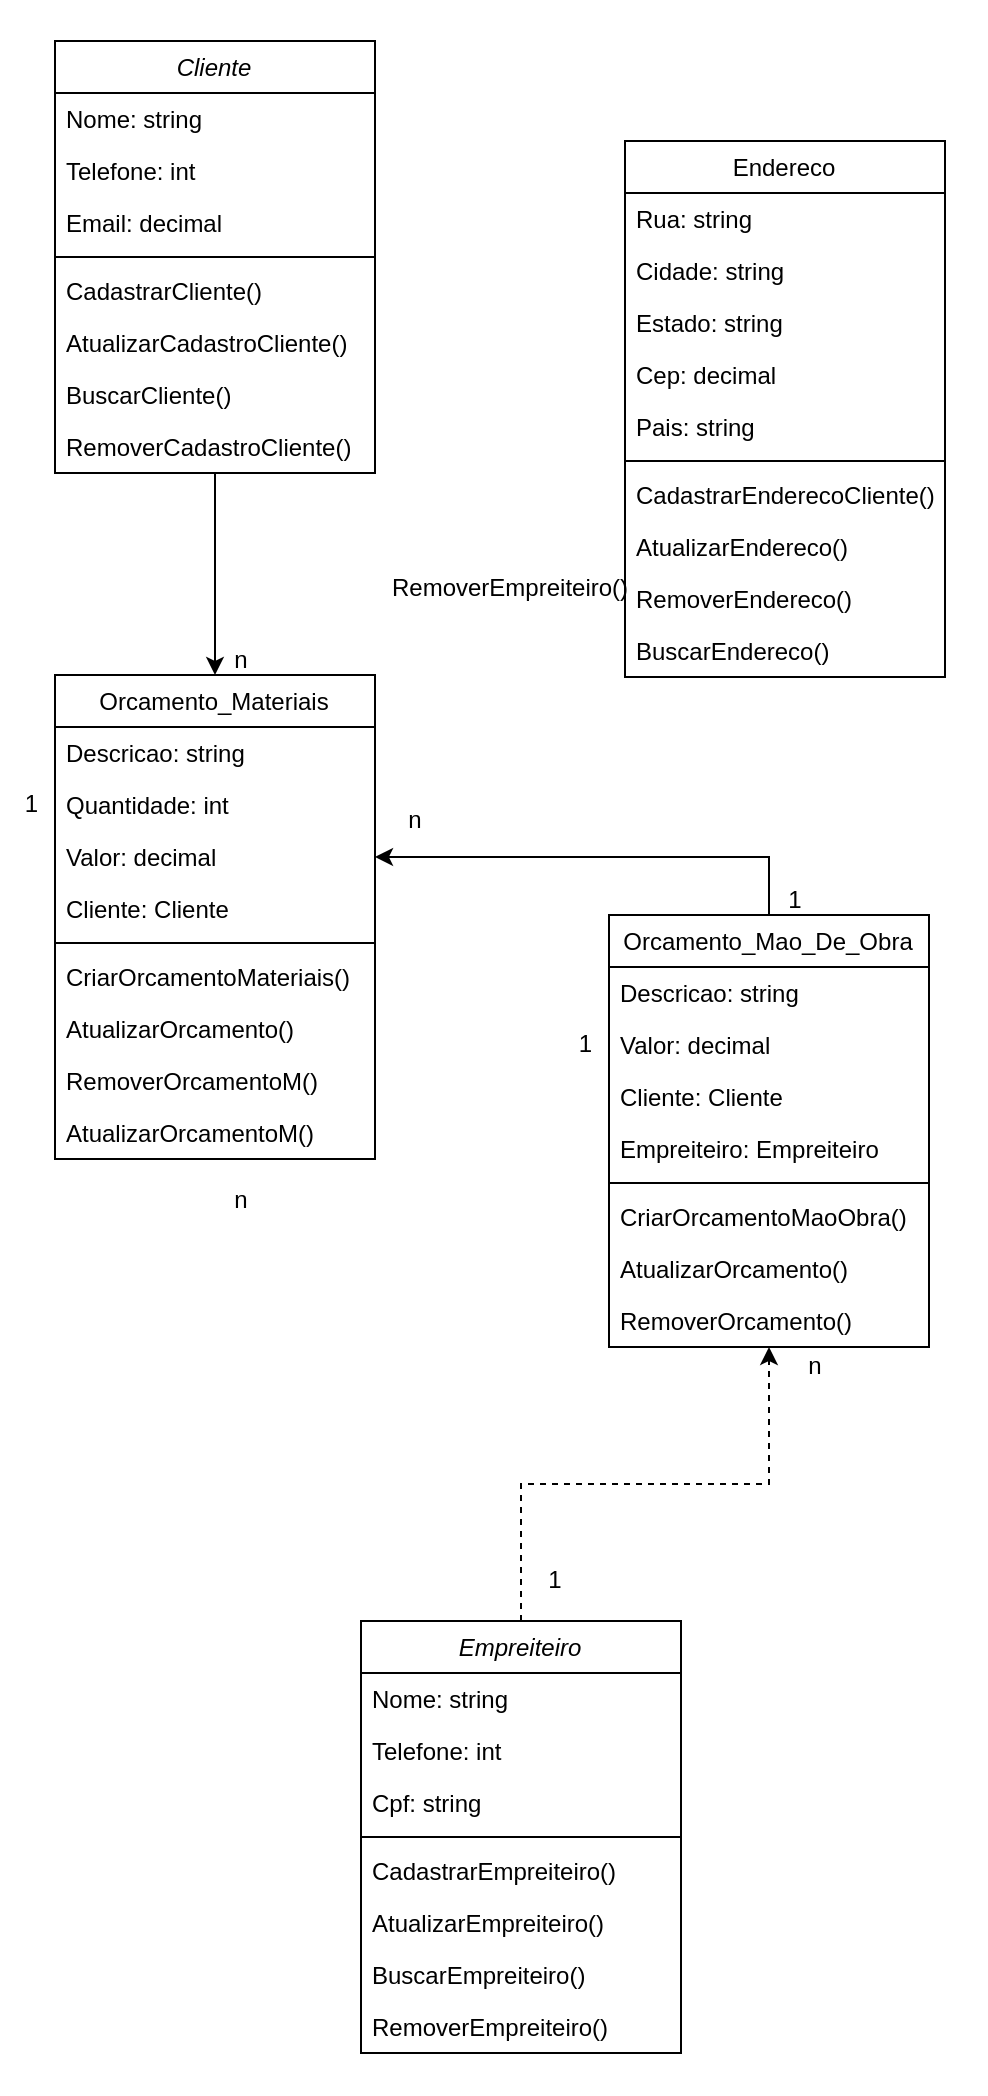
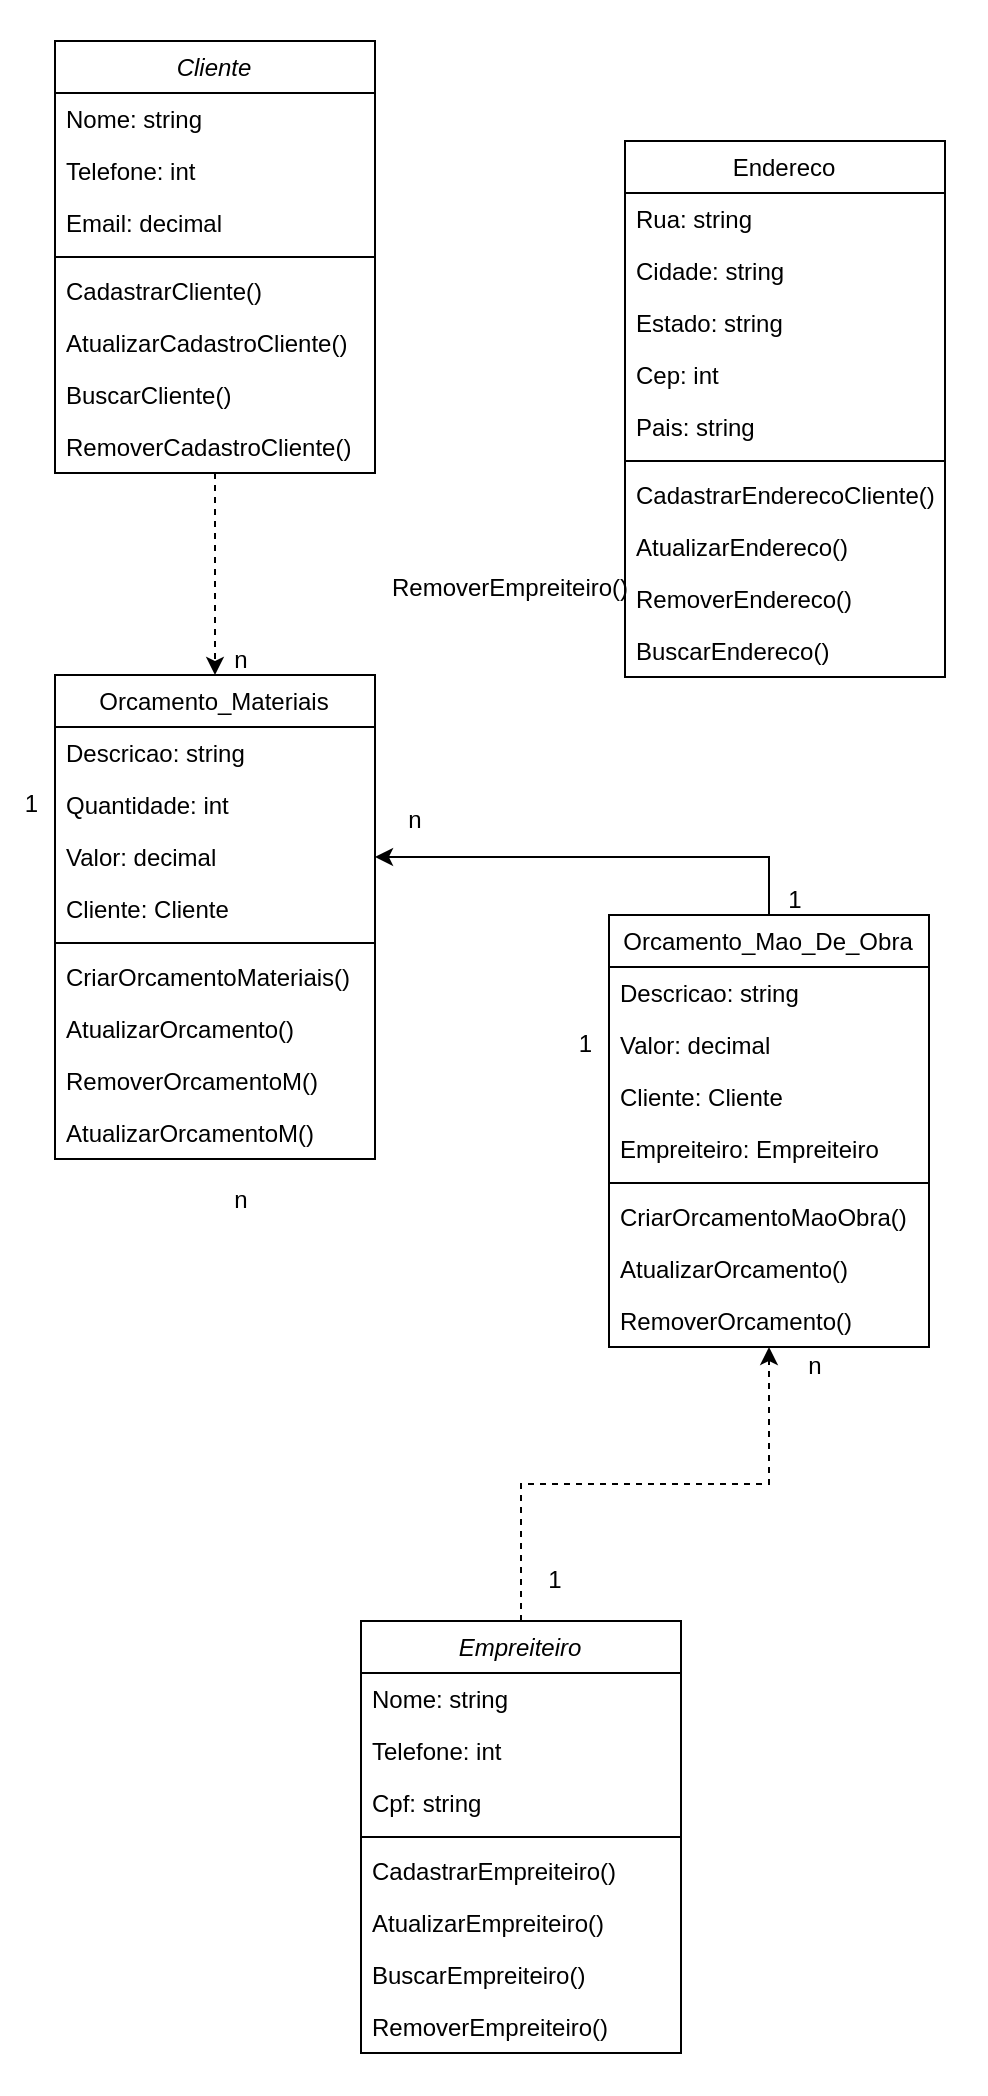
  <mxCell id="0" />
  <mxCell id="1" parent="0" />
  <mxCell id="2" value="1" style="resizable=0;align=right;verticalAlign=bottom;labelBackgroundColor=none;fontSize=12;" parent="1" connectable="0" vertex="1"><mxGeometry x="20" y="410" as="geometry" /></mxCell>
- <mxCell id="3" style="edgeStyle=orthogonalEdgeStyle;rounded=0;orthogonalLoop=1;jettySize=auto;html=1;entryX=0.5;entryY=0;entryDx=0;entryDy=0;" parent="1" source="9" target="18" edge="1"><mxGeometry relative="1" as="geometry" /></mxCell>
+ <mxCell id="3" style="edgeStyle=orthogonalEdgeStyle;rounded=0;orthogonalLoop=1;jettySize=auto;html=1;entryX=0.5;entryY=0;entryDx=0;entryDy=0;dashed=1;" parent="1" source="9" target="18" edge="1"><mxGeometry relative="1" as="geometry" /></mxCell>
  <mxCell id="4" value="n" style="text;html=1;align=center;verticalAlign=middle;resizable=0;points=[];autosize=1;" parent="1" vertex="1"><mxGeometry x="110" y="320" width="20" height="20" as="geometry" /></mxCell>
  <mxCell id="5" value="1" style="resizable=0;align=right;verticalAlign=bottom;labelBackgroundColor=none;fontSize=12;" parent="1" connectable="0" vertex="1"><mxGeometry x="297" y="530" as="geometry" /></mxCell>
  <mxCell id="6" value="1" style="text;html=1;align=center;verticalAlign=middle;resizable=0;points=[];autosize=1;" parent="1" vertex="1"><mxGeometry x="387" y="440" width="20" height="20" as="geometry" /></mxCell>
  <mxCell id="7" style="edgeStyle=orthogonalEdgeStyle;rounded=0;orthogonalLoop=1;jettySize=auto;html=1;entryX=1;entryY=0.5;entryDx=0;entryDy=0;" parent="1" source="28" target="21" edge="1"><mxGeometry relative="1" as="geometry" /></mxCell>
  <mxCell id="8" style="edgeStyle=orthogonalEdgeStyle;rounded=0;orthogonalLoop=1;jettySize=auto;html=1;entryX=0.5;entryY=1;entryDx=0;entryDy=0;dashed=1;" parent="1" source="52" target="28" edge="1"><mxGeometry relative="1" as="geometry"><mxPoint x="257.059" y="750" as="sourcePoint" /></mxGeometry></mxCell>
  <mxCell id="9" value="Cliente" style="swimlane;fontStyle=2;align=center;verticalAlign=top;childLayout=stackLayout;horizontal=1;startSize=26;horizontalStack=0;resizeParent=1;resizeLast=0;collapsible=1;marginBottom=0;rounded=0;shadow=0;strokeWidth=1;" parent="1" vertex="1"><mxGeometry x="27" y="20" width="160" height="216" as="geometry"><mxRectangle x="230" y="140" width="160" height="26" as="alternateBounds" /></mxGeometry></mxCell>
  <mxCell id="10" value="Nome: string" style="text;align=left;verticalAlign=top;spacingLeft=4;spacingRight=4;overflow=hidden;rotatable=0;points=[[0,0.5],[1,0.5]];portConstraint=eastwest;" parent="9" vertex="1"><mxGeometry y="26" width="160" height="26" as="geometry" /></mxCell>
  <mxCell id="11" value="Telefone: int" style="text;align=left;verticalAlign=top;spacingLeft=4;spacingRight=4;overflow=hidden;rotatable=0;points=[[0,0.5],[1,0.5]];portConstraint=eastwest;rounded=0;shadow=0;html=0;" parent="9" vertex="1"><mxGeometry y="52" width="160" height="26" as="geometry" /></mxCell>
  <mxCell id="12" value="Email: decimal" style="text;align=left;verticalAlign=top;spacingLeft=4;spacingRight=4;overflow=hidden;rotatable=0;points=[[0,0.5],[1,0.5]];portConstraint=eastwest;rounded=0;shadow=0;html=0;" parent="9" vertex="1"><mxGeometry y="78" width="160" height="26" as="geometry" /></mxCell>
  <mxCell id="13" value="" style="line;html=1;strokeWidth=1;align=left;verticalAlign=middle;spacingTop=-1;spacingLeft=3;spacingRight=3;rotatable=0;labelPosition=right;points=[];portConstraint=eastwest;" parent="9" vertex="1"><mxGeometry y="104" width="160" height="8" as="geometry" /></mxCell>
  <mxCell id="14" value="CadastrarCliente()&#10;" style="text;align=left;verticalAlign=top;spacingLeft=4;spacingRight=4;overflow=hidden;rotatable=0;points=[[0,0.5],[1,0.5]];portConstraint=eastwest;" parent="9" vertex="1"><mxGeometry y="112" width="160" height="26" as="geometry" /></mxCell>
  <mxCell id="15" value="AtualizarCadastroCliente()&#10;" style="text;align=left;verticalAlign=top;spacingLeft=4;spacingRight=4;overflow=hidden;rotatable=0;points=[[0,0.5],[1,0.5]];portConstraint=eastwest;" parent="9" vertex="1"><mxGeometry y="138" width="160" height="26" as="geometry" /></mxCell>
  <mxCell id="16" value="BuscarCliente()&#10;" style="text;align=left;verticalAlign=top;spacingLeft=4;spacingRight=4;overflow=hidden;rotatable=0;points=[[0,0.5],[1,0.5]];portConstraint=eastwest;" parent="9" vertex="1"><mxGeometry y="164" width="160" height="26" as="geometry" /></mxCell>
  <mxCell id="17" value="RemoverCadastroCliente()&#10;" style="text;align=left;verticalAlign=top;spacingLeft=4;spacingRight=4;overflow=hidden;rotatable=0;points=[[0,0.5],[1,0.5]];portConstraint=eastwest;" parent="9" vertex="1"><mxGeometry y="190" width="160" height="26" as="geometry" /></mxCell>
  <mxCell id="18" value="Orcamento_Materiais" style="swimlane;fontStyle=0;align=center;verticalAlign=top;childLayout=stackLayout;horizontal=1;startSize=26;horizontalStack=0;resizeParent=1;resizeLast=0;collapsible=1;marginBottom=0;rounded=0;shadow=0;strokeWidth=1;" parent="1" vertex="1"><mxGeometry x="27" y="337" width="160" height="242" as="geometry"><mxRectangle x="550" y="140" width="160" height="26" as="alternateBounds" /></mxGeometry></mxCell>
  <mxCell id="19" value="Descricao: string" style="text;align=left;verticalAlign=top;spacingLeft=4;spacingRight=4;overflow=hidden;rotatable=0;points=[[0,0.5],[1,0.5]];portConstraint=eastwest;" parent="18" vertex="1"><mxGeometry y="26" width="160" height="26" as="geometry" /></mxCell>
  <mxCell id="20" value="Quantidade: int" style="text;align=left;verticalAlign=top;spacingLeft=4;spacingRight=4;overflow=hidden;rotatable=0;points=[[0,0.5],[1,0.5]];portConstraint=eastwest;rounded=0;shadow=0;html=0;" parent="18" vertex="1"><mxGeometry y="52" width="160" height="26" as="geometry" /></mxCell>
  <mxCell id="21" value="Valor: decimal" style="text;align=left;verticalAlign=top;spacingLeft=4;spacingRight=4;overflow=hidden;rotatable=0;points=[[0,0.5],[1,0.5]];portConstraint=eastwest;rounded=0;shadow=0;html=0;" parent="18" vertex="1"><mxGeometry y="78" width="160" height="26" as="geometry" /></mxCell>
  <mxCell id="22" value="Cliente: Cliente" style="text;align=left;verticalAlign=top;spacingLeft=4;spacingRight=4;overflow=hidden;rotatable=0;points=[[0,0.5],[1,0.5]];portConstraint=eastwest;rounded=0;shadow=0;html=0;" parent="18" vertex="1"><mxGeometry y="104" width="160" height="26" as="geometry" /></mxCell>
  <mxCell id="23" value="" style="line;html=1;strokeWidth=1;align=left;verticalAlign=middle;spacingTop=-1;spacingLeft=3;spacingRight=3;rotatable=0;labelPosition=right;points=[];portConstraint=eastwest;" parent="18" vertex="1"><mxGeometry y="130" width="160" height="8" as="geometry" /></mxCell>
  <mxCell id="24" value="CriarOrcamentoMateriais()" style="text;align=left;verticalAlign=top;spacingLeft=4;spacingRight=4;overflow=hidden;rotatable=0;points=[[0,0.5],[1,0.5]];portConstraint=eastwest;" parent="18" vertex="1"><mxGeometry y="138" width="160" height="26" as="geometry" /></mxCell>
  <mxCell id="25" value="AtualizarOrcamento()" style="text;align=left;verticalAlign=top;spacingLeft=4;spacingRight=4;overflow=hidden;rotatable=0;points=[[0,0.5],[1,0.5]];portConstraint=eastwest;" parent="18" vertex="1"><mxGeometry y="164" width="160" height="26" as="geometry" /></mxCell>
  <mxCell id="26" value="RemoverOrcamentoM()" style="text;align=left;verticalAlign=top;spacingLeft=4;spacingRight=4;overflow=hidden;rotatable=0;points=[[0,0.5],[1,0.5]];portConstraint=eastwest;" parent="18" vertex="1"><mxGeometry y="190" width="160" height="26" as="geometry" /></mxCell>
  <mxCell id="27" value="AtualizarOrcamentoM()" style="text;align=left;verticalAlign=top;spacingLeft=4;spacingRight=4;overflow=hidden;rotatable=0;points=[[0,0.5],[1,0.5]];portConstraint=eastwest;" parent="18" vertex="1"><mxGeometry y="216" width="160" height="26" as="geometry" /></mxCell>
  <mxCell id="28" value="Orcamento_Mao_De_Obra" style="swimlane;fontStyle=0;align=center;verticalAlign=top;childLayout=stackLayout;horizontal=1;startSize=26;horizontalStack=0;resizeParent=1;resizeLast=0;collapsible=1;marginBottom=0;rounded=0;shadow=0;strokeWidth=1;" parent="1" vertex="1"><mxGeometry x="304" y="457" width="160" height="216" as="geometry"><mxRectangle x="550" y="140" width="160" height="26" as="alternateBounds" /></mxGeometry></mxCell>
  <mxCell id="29" value="Descricao: string" style="text;align=left;verticalAlign=top;spacingLeft=4;spacingRight=4;overflow=hidden;rotatable=0;points=[[0,0.5],[1,0.5]];portConstraint=eastwest;" parent="28" vertex="1"><mxGeometry y="26" width="160" height="26" as="geometry" /></mxCell>
  <mxCell id="30" value="Valor: decimal" style="text;align=left;verticalAlign=top;spacingLeft=4;spacingRight=4;overflow=hidden;rotatable=0;points=[[0,0.5],[1,0.5]];portConstraint=eastwest;rounded=0;shadow=0;html=0;" parent="28" vertex="1"><mxGeometry y="52" width="160" height="26" as="geometry" /></mxCell>
  <mxCell id="31" value="Cliente: Cliente" style="text;align=left;verticalAlign=top;spacingLeft=4;spacingRight=4;overflow=hidden;rotatable=0;points=[[0,0.5],[1,0.5]];portConstraint=eastwest;rounded=0;shadow=0;html=0;" parent="28" vertex="1"><mxGeometry y="78" width="160" height="26" as="geometry" /></mxCell>
  <mxCell id="32" value="Empreiteiro: Empreiteiro" style="text;align=left;verticalAlign=top;spacingLeft=4;spacingRight=4;overflow=hidden;rotatable=0;points=[[0,0.5],[1,0.5]];portConstraint=eastwest;rounded=0;shadow=0;html=0;" parent="28" vertex="1"><mxGeometry y="104" width="160" height="26" as="geometry" /></mxCell>
  <mxCell id="33" value="" style="line;html=1;strokeWidth=1;align=left;verticalAlign=middle;spacingTop=-1;spacingLeft=3;spacingRight=3;rotatable=0;labelPosition=right;points=[];portConstraint=eastwest;" parent="28" vertex="1"><mxGeometry y="130" width="160" height="8" as="geometry" /></mxCell>
  <mxCell id="34" value="CriarOrcamentoMaoObra()" style="text;align=left;verticalAlign=top;spacingLeft=4;spacingRight=4;overflow=hidden;rotatable=0;points=[[0,0.5],[1,0.5]];portConstraint=eastwest;" parent="28" vertex="1"><mxGeometry y="138" width="160" height="26" as="geometry" /></mxCell>
  <mxCell id="35" value="AtualizarOrcamento()" style="text;align=left;verticalAlign=top;spacingLeft=4;spacingRight=4;overflow=hidden;rotatable=0;points=[[0,0.5],[1,0.5]];portConstraint=eastwest;" parent="28" vertex="1"><mxGeometry y="164" width="160" height="26" as="geometry" /></mxCell>
  <mxCell id="36" value="RemoverOrcamento()" style="text;align=left;verticalAlign=top;spacingLeft=4;spacingRight=4;overflow=hidden;rotatable=0;points=[[0,0.5],[1,0.5]];portConstraint=eastwest;" parent="28" vertex="1"><mxGeometry y="190" width="160" height="26" as="geometry" /></mxCell>
  <mxCell id="37" value="Endereco" style="swimlane;fontStyle=0;align=center;verticalAlign=top;childLayout=stackLayout;horizontal=1;startSize=26;horizontalStack=0;resizeParent=1;resizeLast=0;collapsible=1;marginBottom=0;rounded=0;shadow=0;strokeWidth=1;" parent="1" vertex="1"><mxGeometry x="312" y="70" width="160" height="268" as="geometry"><mxRectangle x="550" y="140" width="160" height="26" as="alternateBounds" /></mxGeometry></mxCell>
  <mxCell id="38" value="Rua: string" style="text;align=left;verticalAlign=top;spacingLeft=4;spacingRight=4;overflow=hidden;rotatable=0;points=[[0,0.5],[1,0.5]];portConstraint=eastwest;" parent="37" vertex="1"><mxGeometry y="26" width="160" height="26" as="geometry" /></mxCell>
  <mxCell id="39" value="Cidade: string" style="text;align=left;verticalAlign=top;spacingLeft=4;spacingRight=4;overflow=hidden;rotatable=0;points=[[0,0.5],[1,0.5]];portConstraint=eastwest;rounded=0;shadow=0;html=0;" parent="37" vertex="1"><mxGeometry y="52" width="160" height="26" as="geometry" /></mxCell>
  <mxCell id="40" value="Estado: string" style="text;align=left;verticalAlign=top;spacingLeft=4;spacingRight=4;overflow=hidden;rotatable=0;points=[[0,0.5],[1,0.5]];portConstraint=eastwest;rounded=0;shadow=0;html=0;" parent="37" vertex="1"><mxGeometry y="78" width="160" height="26" as="geometry" /></mxCell>
- <mxCell id="41" value="Cep: decimal" style="text;align=left;verticalAlign=top;spacingLeft=4;spacingRight=4;overflow=hidden;rotatable=0;points=[[0,0.5],[1,0.5]];portConstraint=eastwest;rounded=0;shadow=0;html=0;" parent="37" vertex="1"><mxGeometry y="104" width="160" height="26" as="geometry" /></mxCell>
+ <mxCell id="41" value="Cep: int" style="text;align=left;verticalAlign=top;spacingLeft=4;spacingRight=4;overflow=hidden;rotatable=0;points=[[0,0.5],[1,0.5]];portConstraint=eastwest;rounded=0;shadow=0;html=0;" parent="37" vertex="1"><mxGeometry y="104" width="160" height="26" as="geometry" /></mxCell>
  <mxCell id="42" value="Pais: string" style="text;align=left;verticalAlign=top;spacingLeft=4;spacingRight=4;overflow=hidden;rotatable=0;points=[[0,0.5],[1,0.5]];portConstraint=eastwest;rounded=0;shadow=0;html=0;" parent="37" vertex="1"><mxGeometry y="130" width="160" height="26" as="geometry" /></mxCell>
  <mxCell id="43" value="" style="line;html=1;strokeWidth=1;align=left;verticalAlign=middle;spacingTop=-1;spacingLeft=3;spacingRight=3;rotatable=0;labelPosition=right;points=[];portConstraint=eastwest;" parent="37" vertex="1"><mxGeometry y="156" width="160" height="8" as="geometry" /></mxCell>
  <mxCell id="44" value="CadastrarEnderecoCliente()" style="text;align=left;verticalAlign=top;spacingLeft=4;spacingRight=4;overflow=hidden;rotatable=0;points=[[0,0.5],[1,0.5]];portConstraint=eastwest;" parent="37" vertex="1"><mxGeometry y="164" width="160" height="26" as="geometry" /></mxCell>
  <mxCell id="45" value="AtualizarEndereco()" style="text;align=left;verticalAlign=top;spacingLeft=4;spacingRight=4;overflow=hidden;rotatable=0;points=[[0,0.5],[1,0.5]];portConstraint=eastwest;" parent="37" vertex="1"><mxGeometry y="190" width="160" height="26" as="geometry" /></mxCell>
  <mxCell id="46" value="RemoverEndereco()" style="text;align=left;verticalAlign=top;spacingLeft=4;spacingRight=4;overflow=hidden;rotatable=0;points=[[0,0.5],[1,0.5]];portConstraint=eastwest;" parent="37" vertex="1"><mxGeometry y="216" width="160" height="26" as="geometry" /></mxCell>
  <mxCell id="47" value="BuscarEndereco()" style="text;align=left;verticalAlign=top;spacingLeft=4;spacingRight=4;overflow=hidden;rotatable=0;points=[[0,0.5],[1,0.5]];portConstraint=eastwest;" parent="37" vertex="1"><mxGeometry y="242" width="160" height="26" as="geometry" /></mxCell>
  <mxCell id="48" value="n" style="text;html=1;align=center;verticalAlign=middle;resizable=0;points=[];autosize=1;" parent="1" vertex="1"><mxGeometry x="197" y="400" width="20" height="20" as="geometry" /></mxCell>
  <mxCell id="49" value="1" style="text;html=1;align=center;verticalAlign=middle;resizable=0;points=[];autosize=1;" parent="1" vertex="1"><mxGeometry x="267" y="780" width="20" height="20" as="geometry" /></mxCell>
  <mxCell id="50" value="n" style="text;html=1;align=center;verticalAlign=middle;resizable=0;points=[];autosize=1;" parent="1" vertex="1"><mxGeometry x="397" y="673" width="20" height="20" as="geometry" /></mxCell>
  <mxCell id="51" value="n" style="text;html=1;align=center;verticalAlign=middle;resizable=0;points=[];autosize=1;" parent="1" vertex="1"><mxGeometry x="110" y="590" width="20" height="20" as="geometry" /></mxCell>
  <mxCell id="52" value="Empreiteiro" style="swimlane;fontStyle=2;align=center;verticalAlign=top;childLayout=stackLayout;horizontal=1;startSize=26;horizontalStack=0;resizeParent=1;resizeLast=0;collapsible=1;marginBottom=0;rounded=0;shadow=0;strokeWidth=1;" parent="1" vertex="1"><mxGeometry x="180" y="810" width="160" height="216" as="geometry"><mxRectangle x="230" y="140" width="160" height="26" as="alternateBounds" /></mxGeometry></mxCell>
  <mxCell id="53" value="Nome: string" style="text;align=left;verticalAlign=top;spacingLeft=4;spacingRight=4;overflow=hidden;rotatable=0;points=[[0,0.5],[1,0.5]];portConstraint=eastwest;" parent="52" vertex="1"><mxGeometry y="26" width="160" height="26" as="geometry" /></mxCell>
  <mxCell id="54" value="Telefone: int" style="text;align=left;verticalAlign=top;spacingLeft=4;spacingRight=4;overflow=hidden;rotatable=0;points=[[0,0.5],[1,0.5]];portConstraint=eastwest;rounded=0;shadow=0;html=0;" parent="52" vertex="1"><mxGeometry y="52" width="160" height="26" as="geometry" /></mxCell>
  <mxCell id="55" value="Cpf: string" style="text;align=left;verticalAlign=top;spacingLeft=4;spacingRight=4;overflow=hidden;rotatable=0;points=[[0,0.5],[1,0.5]];portConstraint=eastwest;rounded=0;shadow=0;html=0;" parent="52" vertex="1"><mxGeometry y="78" width="160" height="26" as="geometry" /></mxCell>
  <mxCell id="56" value="" style="line;html=1;strokeWidth=1;align=left;verticalAlign=middle;spacingTop=-1;spacingLeft=3;spacingRight=3;rotatable=0;labelPosition=right;points=[];portConstraint=eastwest;" parent="52" vertex="1"><mxGeometry y="104" width="160" height="8" as="geometry" /></mxCell>
  <mxCell id="57" value="CadastrarEmpreiteiro()" style="text;align=left;verticalAlign=top;spacingLeft=4;spacingRight=4;overflow=hidden;rotatable=0;points=[[0,0.5],[1,0.5]];portConstraint=eastwest;" parent="52" vertex="1"><mxGeometry y="112" width="160" height="26" as="geometry" /></mxCell>
  <mxCell id="58" value="AtualizarEmpreiteiro()" style="text;align=left;verticalAlign=top;spacingLeft=4;spacingRight=4;overflow=hidden;rotatable=0;points=[[0,0.5],[1,0.5]];portConstraint=eastwest;" parent="52" vertex="1"><mxGeometry y="138" width="160" height="26" as="geometry" /></mxCell>
  <mxCell id="59" value="BuscarEmpreiteiro()" style="text;align=left;verticalAlign=top;spacingLeft=4;spacingRight=4;overflow=hidden;rotatable=0;points=[[0,0.5],[1,0.5]];portConstraint=eastwest;" parent="52" vertex="1"><mxGeometry y="164" width="160" height="26" as="geometry" /></mxCell>
  <mxCell id="60" value="RemoverEmpreiteiro()" style="text;align=left;verticalAlign=top;spacingLeft=4;spacingRight=4;overflow=hidden;rotatable=0;points=[[0,0.5],[1,0.5]];portConstraint=eastwest;" vertex="1" parent="52"><mxGeometry y="190" width="160" height="26" as="geometry" /></mxCell>
  <mxCell id="61" value="RemoverEmpreiteiro()" style="text;align=left;verticalAlign=top;spacingLeft=4;spacingRight=4;overflow=hidden;rotatable=0;points=[[0,0.5],[1,0.5]];portConstraint=eastwest;" vertex="1" parent="1"><mxGeometry x="190" y="280" width="160" height="566" as="geometry" /></mxCell>
